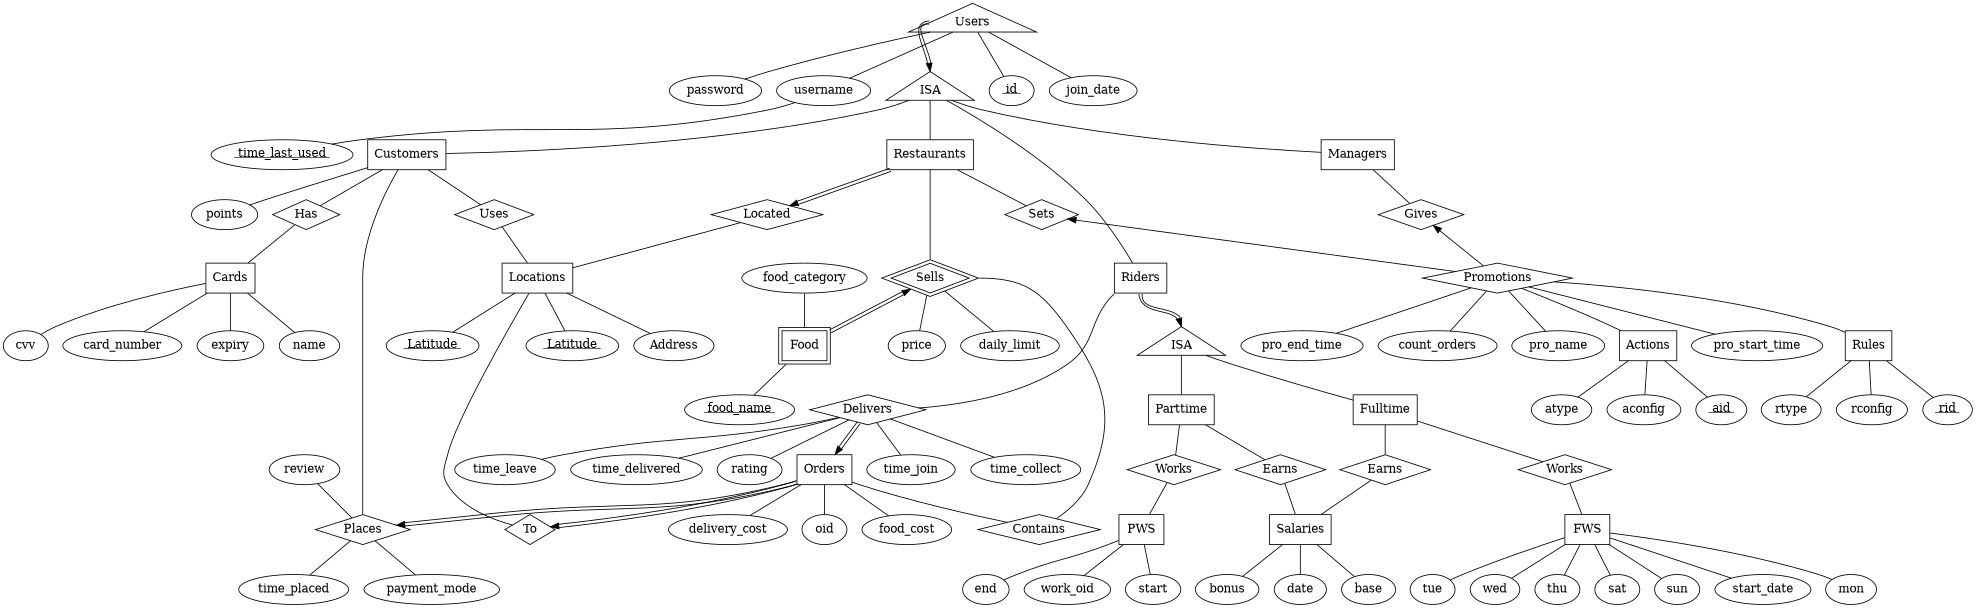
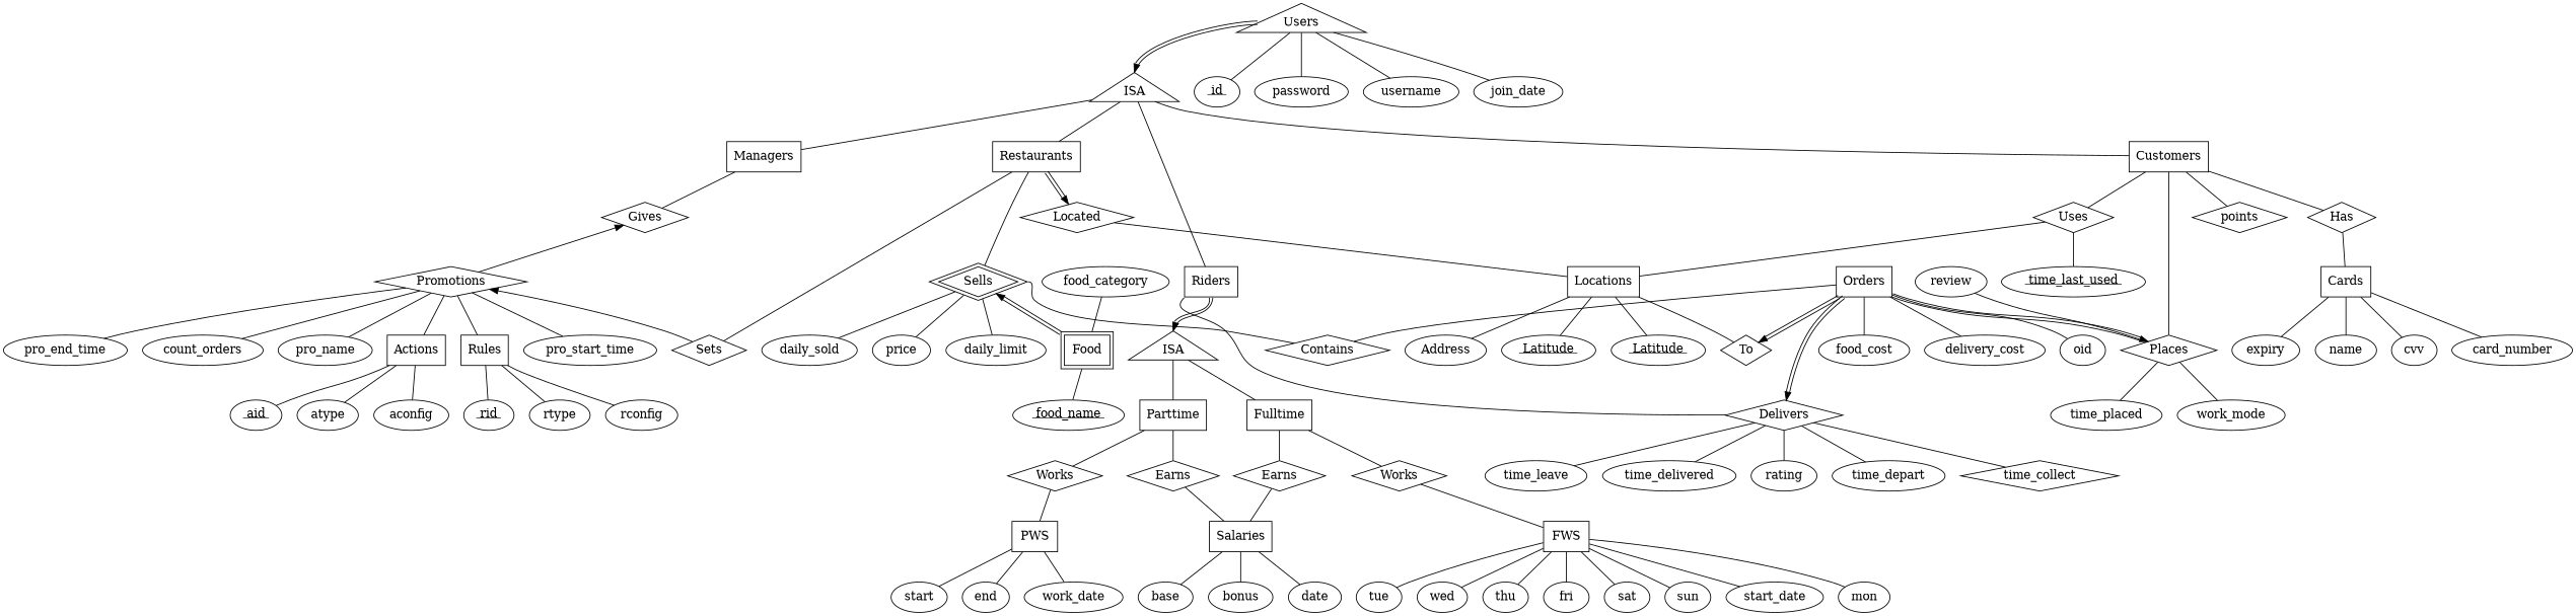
  digraph {
    rankdir=TB
    edge [arrowhead=none]
    Promotions [shape=diamond]
    food_category
    Sells [peripheries=2 shape=diamond]
    price
    Food [peripheries=2 shape=box]
    review
    Orders [shape=box]
    Delivers [shape=diamond]
    Fulltime [shape=box]
    Address
    n11 [label=ISA shape=triangle]
    Actions [shape=box]
    Rules [shape=box]
    pro_start_time
    pro_end_time
    count_orders
    pro_name
    daily_limit
+   daily_sold
    Contains [shape=diamond]
    n21 [label=<<u> food_name </u>>]
    Places [shape=diamond]
    To [shape=diamond]
    oid
    food_cost
    delivery_cost
-   time_depart [label=time_join]
-   time_collect
+   time_depart
+   time_collect [shape=diamond]
    time_leave
    time_delivered
    rating
    Works [shape=diamond]
    Earns [shape=diamond]
    Parttime [shape=box]
    ISA [rank=min shape=triangle]
    Managers [shape=box]
    Restaurants [shape=box]
    Customers [shape=box]
    Riders [shape=box]
    Gives [shape=diamond]
    Sets [shape=diamond]
    Located [shape=diamond]
-   points
+   points [shape=diamond]
    Uses [shape=diamond]
    Has [shape=diamond]
    Users [rank=sink shape=triangle]
    n47 [label=<<u> id </u>>]
    password
    username
    join_date
    Locations [shape=box]
    n52 [label=<<u> time_last_used </u>>]
    time_placed
-   payment_mode
+   payment_mode [label=work_mode]
    Cards [shape=box]
    n56 [label=<<u> aid </u>>]
    atype
    aconfig
    n59 [label=<<u> rid </u>>]
    rtype
    rconfig
    n62 [label=<<u> Latitude </u>>]
    n63 [label=<<u> Latitude </u>>]
    FWS [shape=box]
    Salaries [shape=box]
    card_number
    expiry
    name
    cvv
    n70 [label=Works shape=diamond]
    n71 [label=Earns shape=diamond]
    start_date
    mon
    tue
    wed
    thu
+   fri
    sat
    sun
    PWS [shape=box]
-   work_date [label=work_oid]
+   work_date
    start
    end
    date
    base
    bonus
    subgraph sub_1 {
      rank=same
      Promotions
      food_category
      Sells
    }
    subgraph sub_2 {
      rank=same
      price
      Food
    }
    subgraph sub_3 {
      rank=same
      review
      Orders
    }
    subgraph sub_4 {
      rank=same
      Delivers
      Fulltime
    }
    subgraph sub_5 {
      rank=same
      Address
      n11
    }
    Promotions -> Actions [arrowtail=none dir=back arrowhead=""]
    Promotions -> Rules [arrowtail=none dir=back arrowhead=""]
    Promotions -> pro_start_time
    Promotions -> pro_end_time
    Promotions -> count_orders
    Promotions -> pro_name
    Sells -> price
    Sells -> daily_limit
+   Sells -> daily_sold
    Sells -> Contains [tailport=e]
    Food -> food_category
    Food -> Sells [color="black:invis:black" arrowhead=""]
    Food -> n21
-   Delivers -> Orders [color="black:invis:black" arrowhead=""]
+   Orders -> Delivers [color="black:invis:black" arrowhead=""]
    Orders -> Contains
    Orders -> Places [color="black:invis:black" arrowhead=""]
    Orders -> To [color="black:invis:black" arrowhead=""]
    Orders -> oid
    Orders -> food_cost
    Orders -> delivery_cost
    Delivers -> time_depart
    Delivers -> time_collect
    Delivers -> time_leave
    Delivers -> time_delivered
    Delivers -> rating
    Fulltime -> Works
    Fulltime -> Earns
    n11 -> Fulltime
    n11 -> Parttime
    Actions -> n56
    Actions -> atype
    Actions -> aconfig
    Rules -> n59
    Rules -> rtype
    Rules -> rconfig
    Places -> review
    Places -> time_placed
    Places -> payment_mode
    Works -> FWS
    Earns -> Salaries
    Parttime -> n70
    Parttime -> n71
    ISA -> Managers
    ISA -> Restaurants
    ISA -> Customers
    ISA -> Riders
    Managers -> Gives
    Restaurants -> Sells
    Restaurants -> Sets
    Restaurants -> Located [color="black:invis:black" arrowhead=""]
    Customers -> Places
    Customers -> points
    Customers -> Uses
    Customers -> Has
    Riders -> Delivers [tailport=sw]
    Riders -> n11 [color="black:invis:black" headport=n tailport=s arrowhead=""]
    Gives -> Promotions [dir=back arrowhead=""]
-   Sets -> Promotions [dir=back arrowhead=""]
+   Promotions -> Sets [dir=back arrowhead=""]
    Located -> Locations
    Uses -> Locations
-   username -> n52
+   Uses -> n52
    Has -> Cards
    Users -> ISA [color="black:invis:black" headport=n tailport=w arrowhead=""]
    Users -> n47 [arrowtail=none dir=back arrowhead=""]
    Users -> password [arrowtail=none dir=back arrowhead=""]
    Users -> username [arrowtail=none dir=back arrowhead=""]
    Users -> join_date [arrowtail=none dir=back arrowhead=""]
    Locations -> Address
    Locations -> To
    Locations -> n62
    Locations -> n63
    Cards -> card_number
    Cards -> expiry
    Cards -> name
    Cards -> cvv
    FWS -> start_date
    FWS -> mon
    FWS -> tue
    FWS -> wed
    FWS -> thu
+   FWS -> fri
    FWS -> sat
    FWS -> sun
    Salaries -> date
    Salaries -> base
    Salaries -> bonus
    n70 -> PWS
    n71 -> Salaries
    PWS -> work_date
    PWS -> start
    PWS -> end
  }
